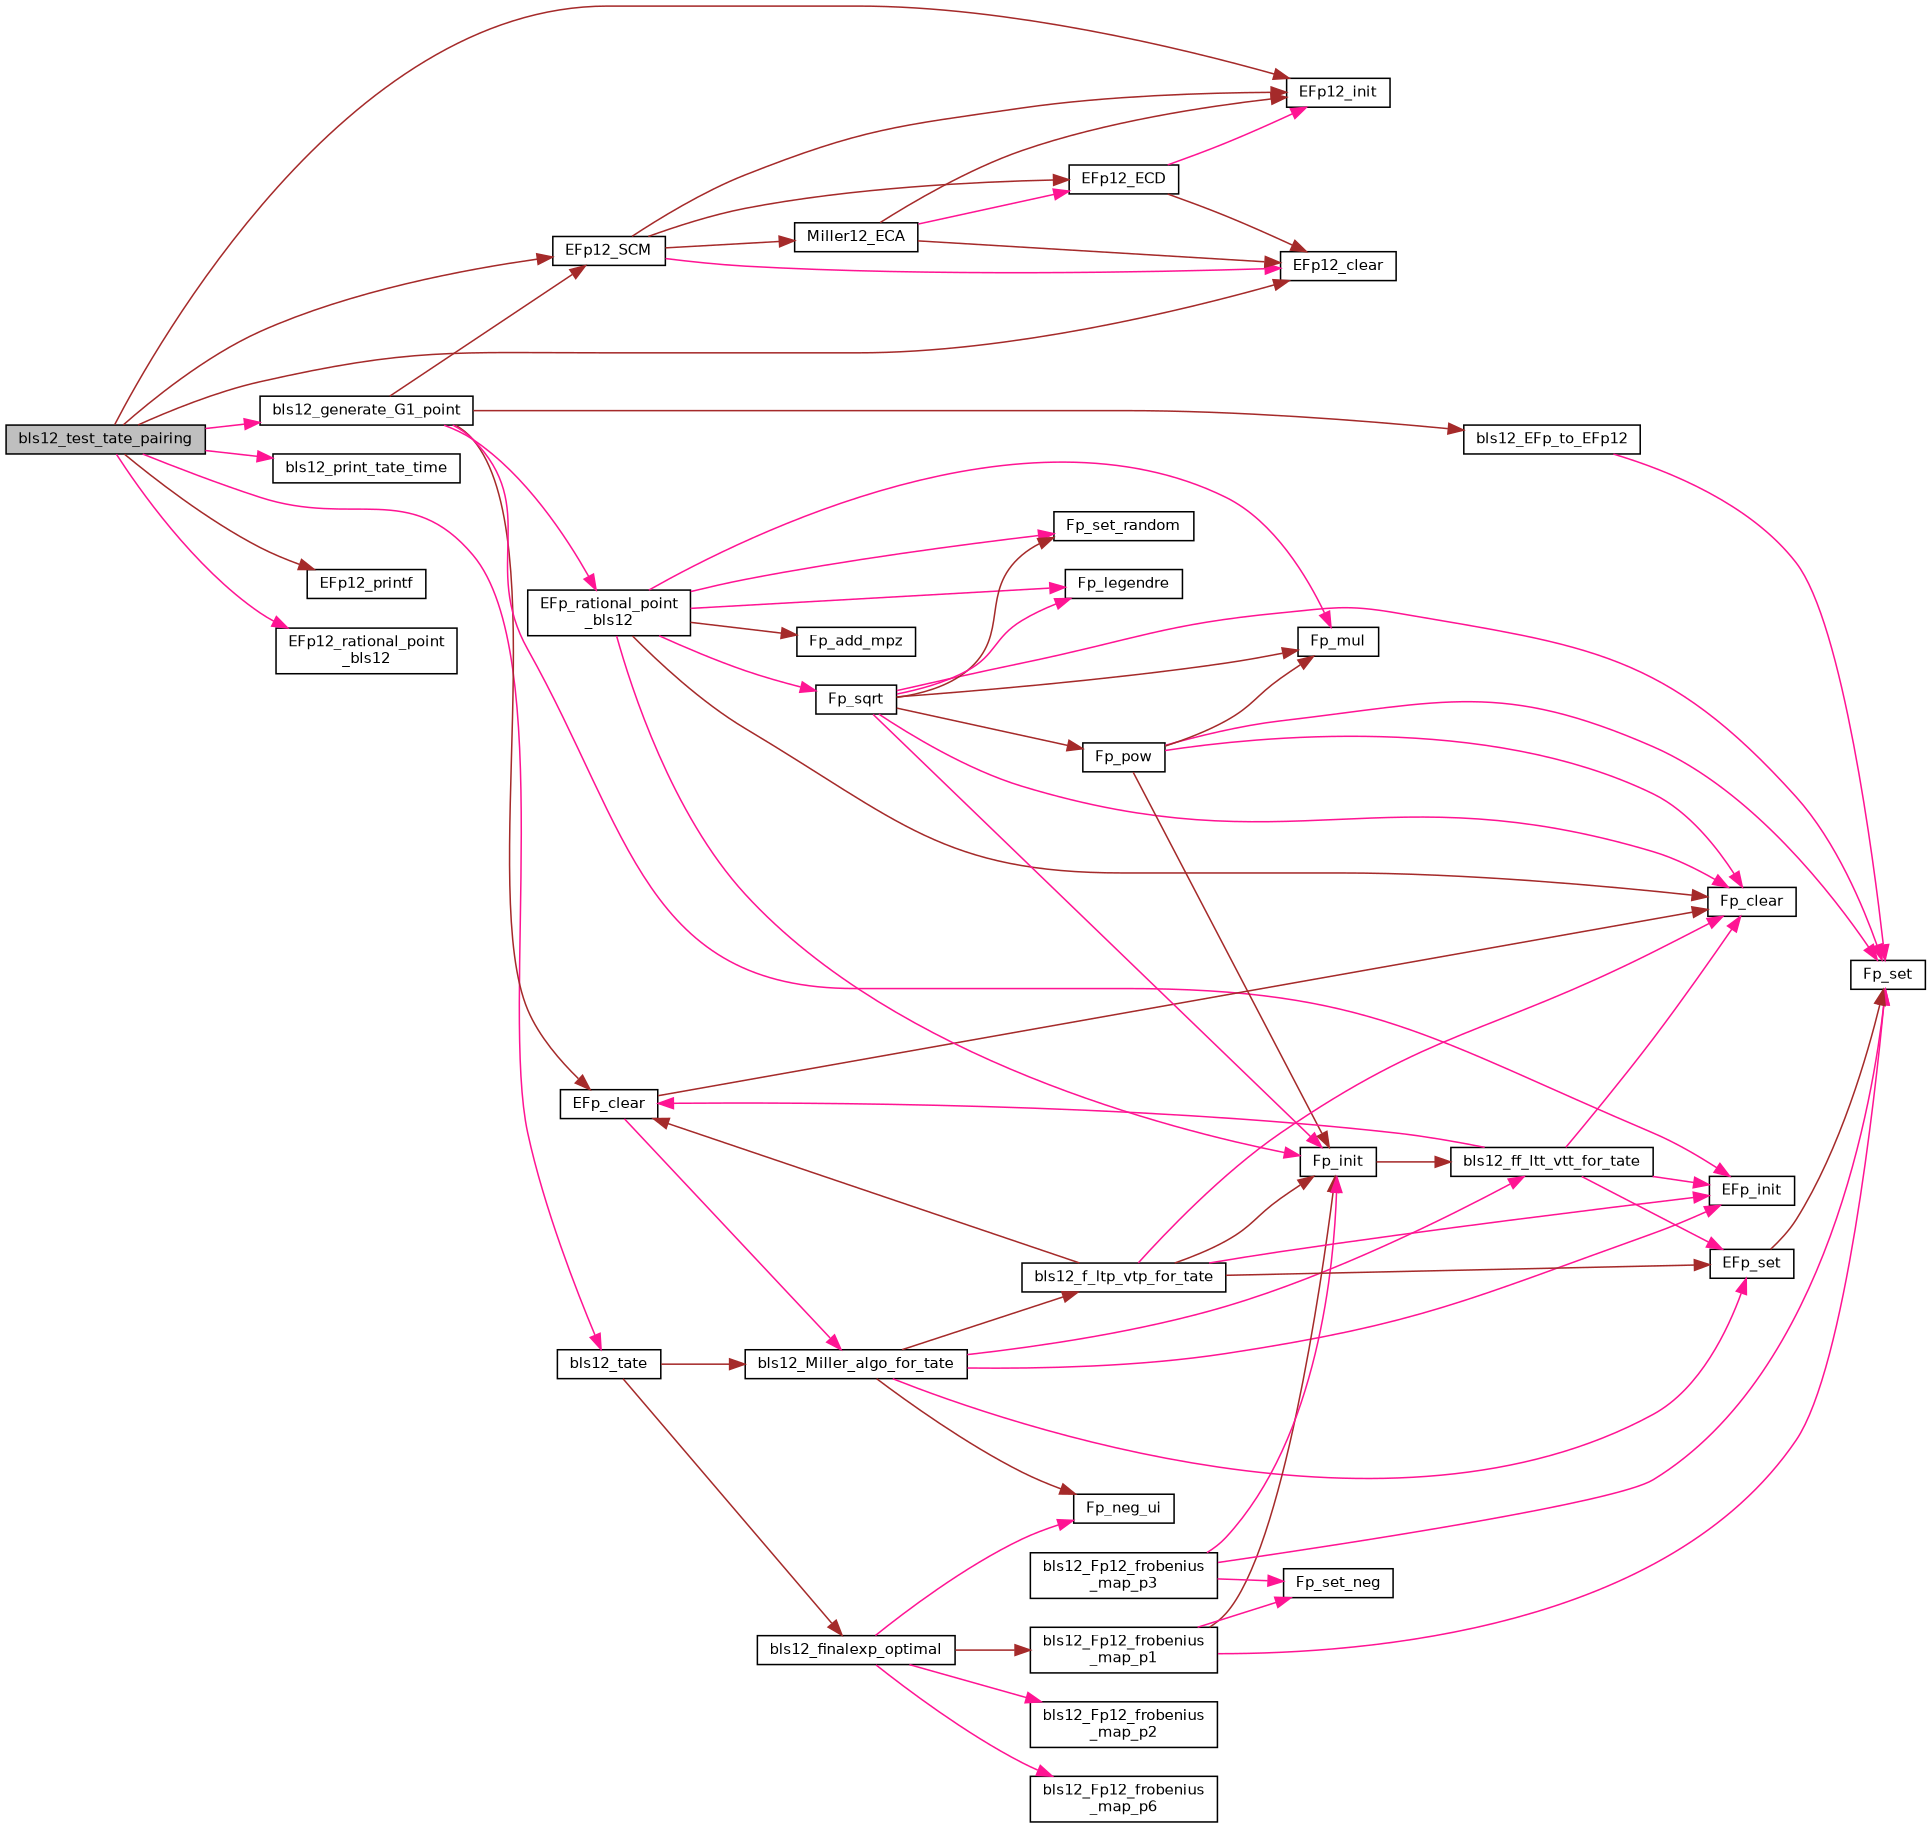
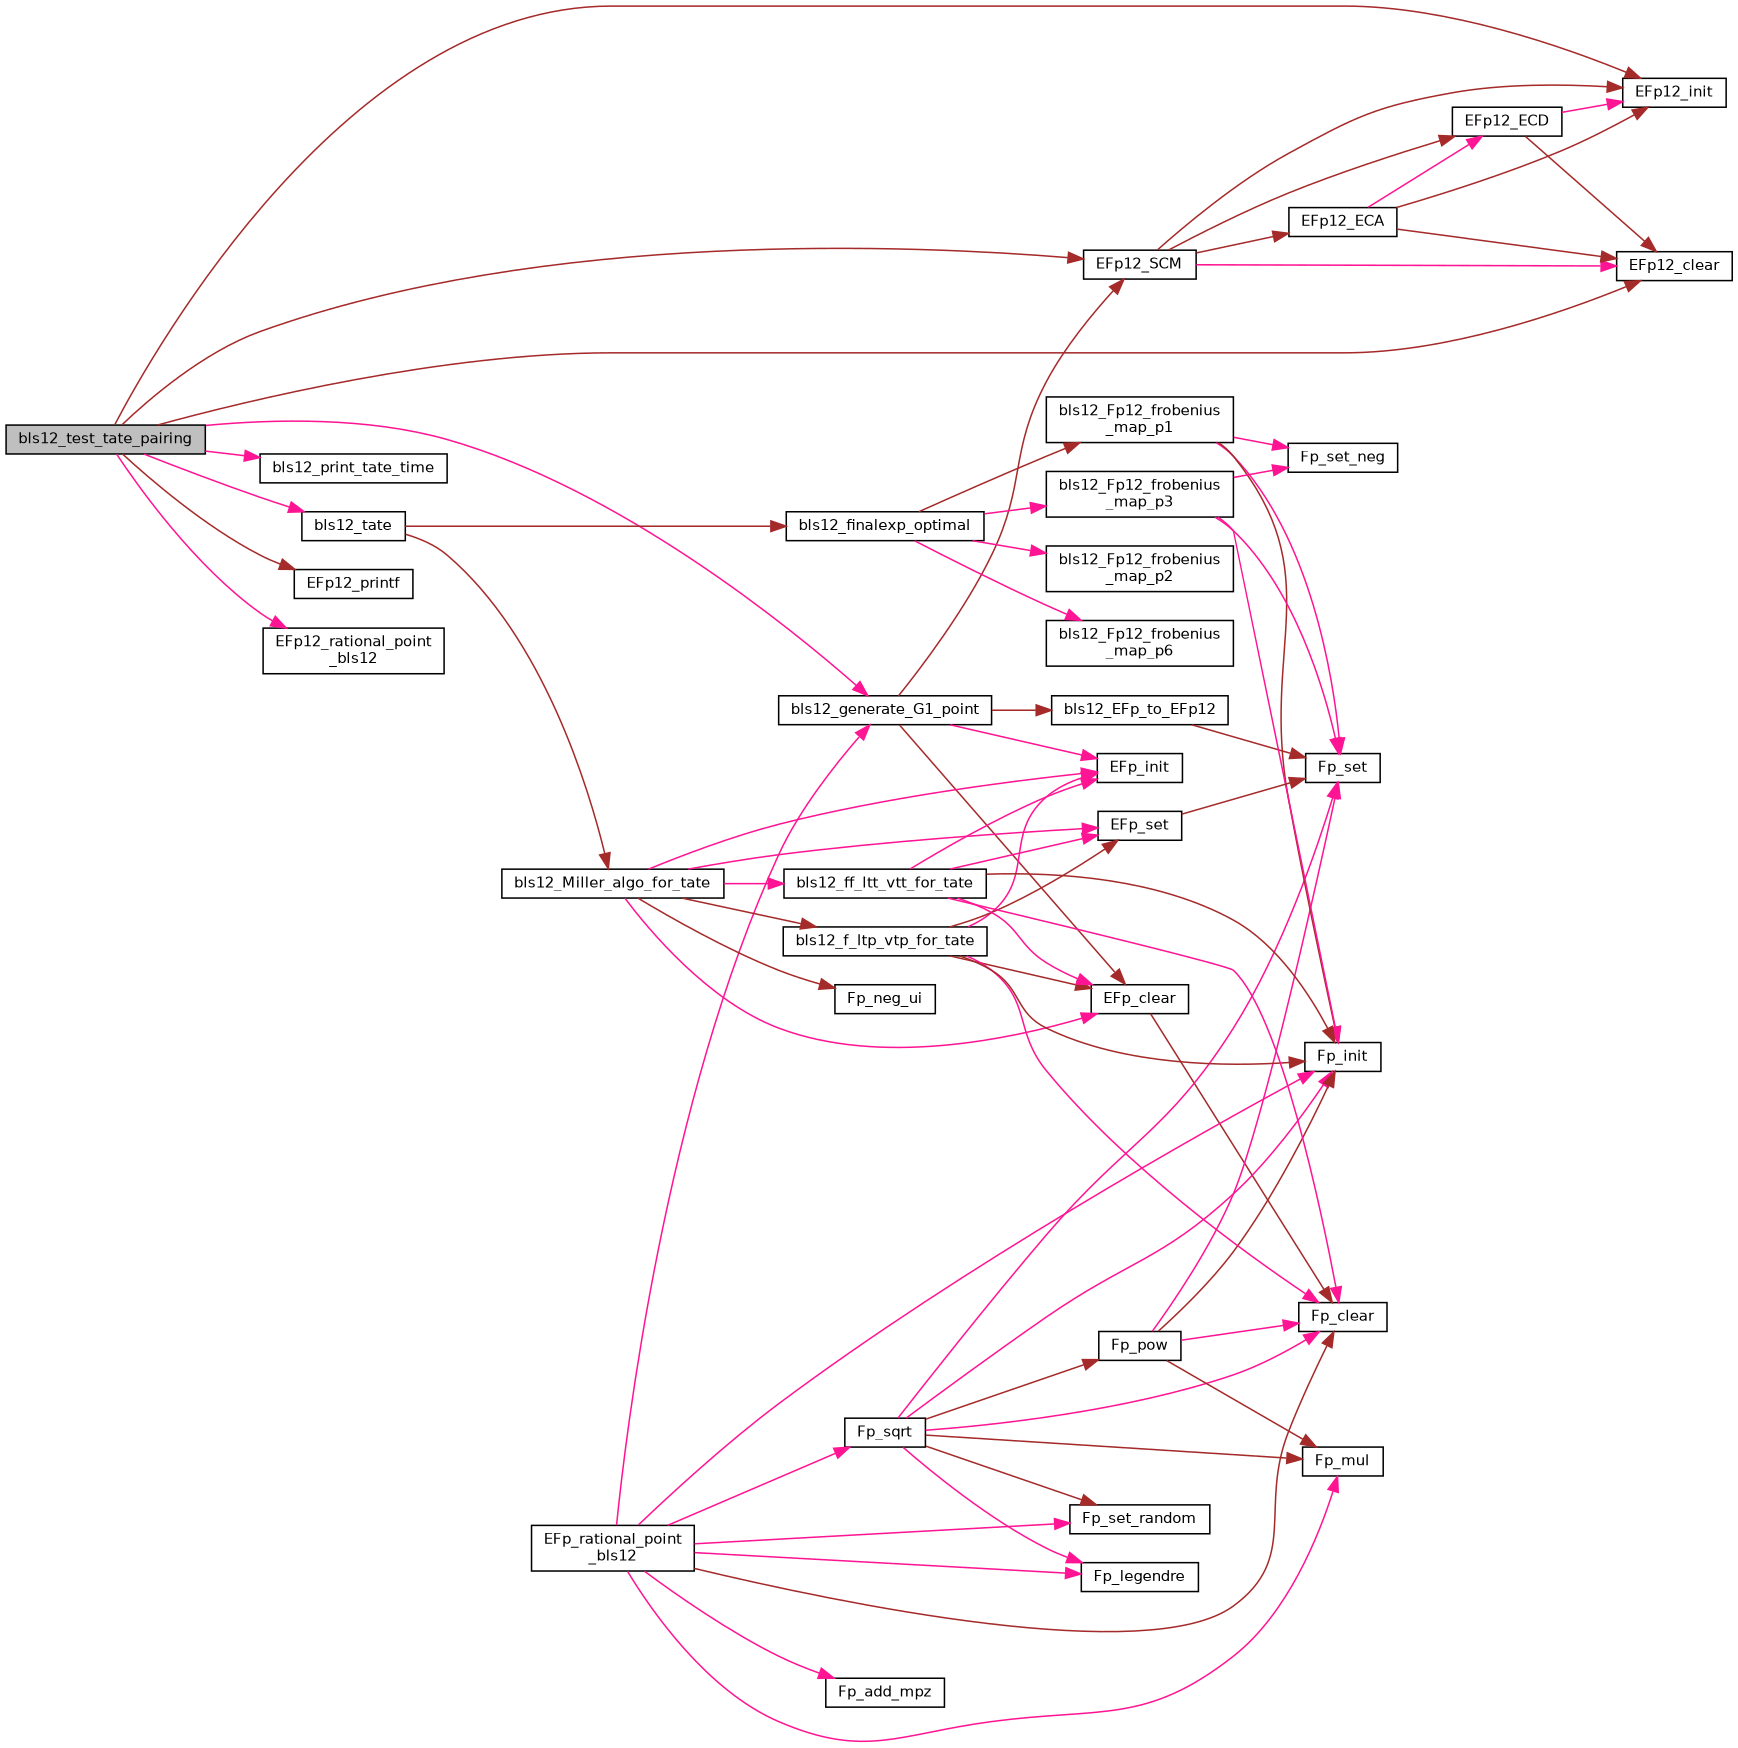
  digraph {
    rankdir=LR
    node [color=black fillcolor=white fontname=Helvetica fontsize=10 shape=record style=filled]
    edge [color=deeppink fontname=Helvetica fontsize=10 labelfontname=Helvetica labelfontsize=10 style=solid]
    n1 [fillcolor=grey75 fontcolor=black height=0.2 label=bls12_test_tate_pairing width=0.4]
    n2 [height=0.2 label=bls12_generate_G1_point width=0.4]
    n3 [height=0.2 label=EFp12_SCM width=0.4]
    n4 [height=0.2 label=EFp12_init width=0.4]
    n5 [height=0.2 label=EFp12_clear width=0.4]
    n6 [height=0.2 label=bls12_print_tate_time width=0.4]
    n7 [height=0.2 label=bls12_tate width=0.4]
    n8 [height=0.2 label=EFp12_printf width=0.4]
    n9 [height=0.2 label="EFp12_rational_point\l_bls12" width=0.4]
    n10 [height=0.2 label=bls12_EFp_to_EFp12 width=0.4]
    n11 [height=0.2 label=EFp_clear width=0.4]
    n12 [height=0.2 label=EFp_init width=0.4]
    n13 [height=0.2 label="EFp_rational_point\l_bls12" width=0.4]
    n14 [height=0.2 label=EFp12_ECD width=0.4]
-   n15 [height=0.2 label=Miller12_ECA width=0.4]
+   n15 [height=0.2 label=EFp12_ECA width=0.4]
    n16 [height=0.2 label=bls12_finalexp_optimal width=0.4]
    n17 [height=0.2 label=bls12_Miller_algo_for_tate width=0.4]
    n18 [height=0.2 label=Fp_set width=0.4]
    n19 [height=0.2 label=Fp_clear width=0.4]
    n20 [height=0.2 label=Fp_init width=0.4]
    n21 [height=0.2 label=Fp_set_random width=0.4]
    n22 [height=0.2 label=Fp_mul width=0.4]
    n23 [height=0.2 label=Fp_add_mpz width=0.4]
    n24 [height=0.2 label=Fp_legendre width=0.4]
    n25 [height=0.2 label=Fp_sqrt width=0.4]
    n26 [height=0.2 label=Fp_pow width=0.4]
    n27 [height=0.2 label="bls12_Fp12_frobenius\l_map_p1" width=0.4]
    n28 [height=0.2 label="bls12_Fp12_frobenius\l_map_p2" width=0.4]
    n29 [height=0.2 label="bls12_Fp12_frobenius\l_map_p3" width=0.4]
    n30 [height=0.2 label="bls12_Fp12_frobenius\l_map_p6" width=0.4]
    n31 [height=0.2 label=bls12_f_ltp_vtp_for_tate width=0.4]
    n32 [height=0.2 label=EFp_set width=0.4]
    n33 [height=0.2 label=bls12_ff_ltt_vtt_for_tate width=0.4]
    n34 [height=0.2 label=Fp_neg_ui width=0.4]
    n35 [height=0.2 label=Fp_set_neg width=0.4]
    n1 -> n2
    n1 -> n3 [color=brown]
    n1 -> n4 [color=brown]
    n1 -> n5 [color=brown]
    n1 -> n6
    n1 -> n7
    n1 -> n8 [color=brown]
    n1 -> n9
    n2 -> n3 [color=brown]
    n2 -> n10 [color=brown]
    n2 -> n11 [color=brown]
    n2 -> n12
-   n2 -> n13
+   n13 -> n2
    n3 -> n4 [color=brown]
    n3 -> n5
    n3 -> n14 [color=brown]
    n3 -> n15 [color=brown]
    n7 -> n16 [color=brown]
    n7 -> n17 [color=brown]
-   n10 -> n18
+   n10 -> n18 [color=brown]
    n11 -> n19 [color=brown]
    n13 -> n19 [color=brown]
    n13 -> n20
    n13 -> n21
    n13 -> n22
-   n13 -> n23 [color=brown]
+   n13 -> n23
    n13 -> n24
    n13 -> n25
    n14 -> n4
    n14 -> n5 [color=brown]
    n15 -> n4 [color=brown]
    n15 -> n5 [color=brown]
    n15 -> n14
    n16 -> n27 [color=brown]
    n16 -> n28
-   n16 -> n34
+   n16 -> n29
    n16 -> n30
-   n11 -> n17
+   n17 -> n11
    n17 -> n12
    n17 -> n31 [color=brown]
    n17 -> n32
    n17 -> n33
    n17 -> n34 [color=brown]
    n25 -> n18
    n25 -> n19
    n25 -> n20
    n25 -> n21 [color=brown]
    n25 -> n22 [color=brown]
    n25 -> n24
    n25 -> n26 [color=brown]
    n26 -> n18
    n26 -> n19
    n26 -> n20 [color=brown]
    n26 -> n22 [color=brown]
    n27 -> n18
    n27 -> n20 [color=brown]
    n27 -> n35
    n29 -> n18
    n29 -> n20
    n29 -> n35
    n31 -> n11 [color=brown]
    n31 -> n12
    n31 -> n19
    n31 -> n20 [color=brown]
    n31 -> n32 [color=brown]
    n32 -> n18 [color=brown]
    n33 -> n11
    n33 -> n12
    n33 -> n19
-   n20 -> n33 [color=brown]
+   n33 -> n20 [color=brown]
    n33 -> n32
  }
